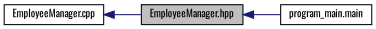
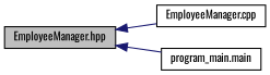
  digraph {
    fontname=Oswald
    rankdir=LR
    node [color=black fillcolor=white fontname=Oswald fontsize=10 shape=record style=filled]
    edge [color=midnightblue dir=back fontname=Oswald fontsize=10 labelfontname=Helvetica labelfontsize=10 style=solid]
    n1 [fillcolor=grey75 fontcolor=black height=0.2 label="EmployeeManager.hpp" width=0.4]
    n2 [height=0.2 label="EmployeeManager.cpp" width=0.4]
    n3 [height=0.2 label="program_main.main" width=0.4]
-   n2 -> n1
+   n1 -> n2
    n1 -> n3
  }
